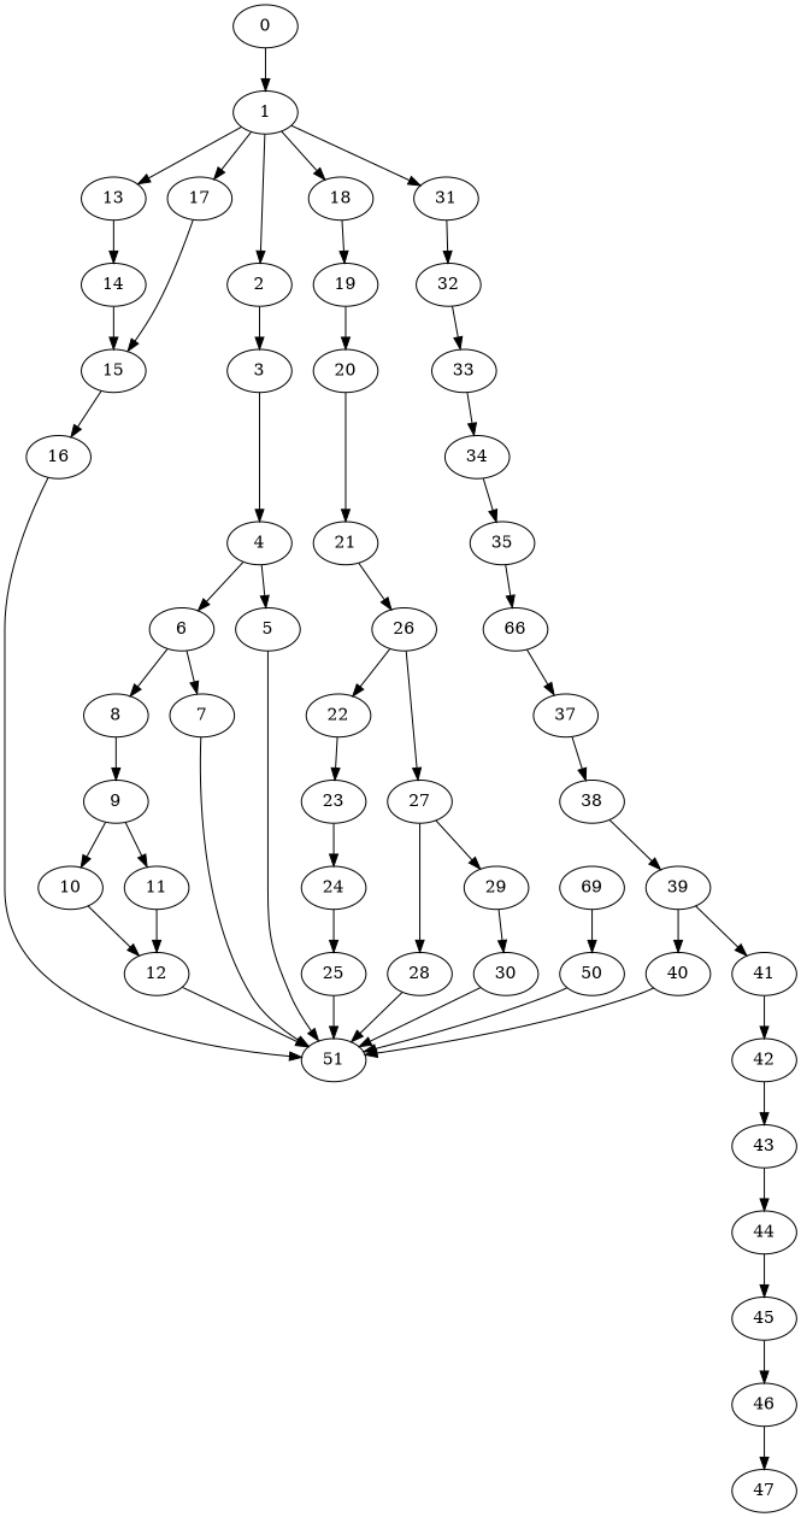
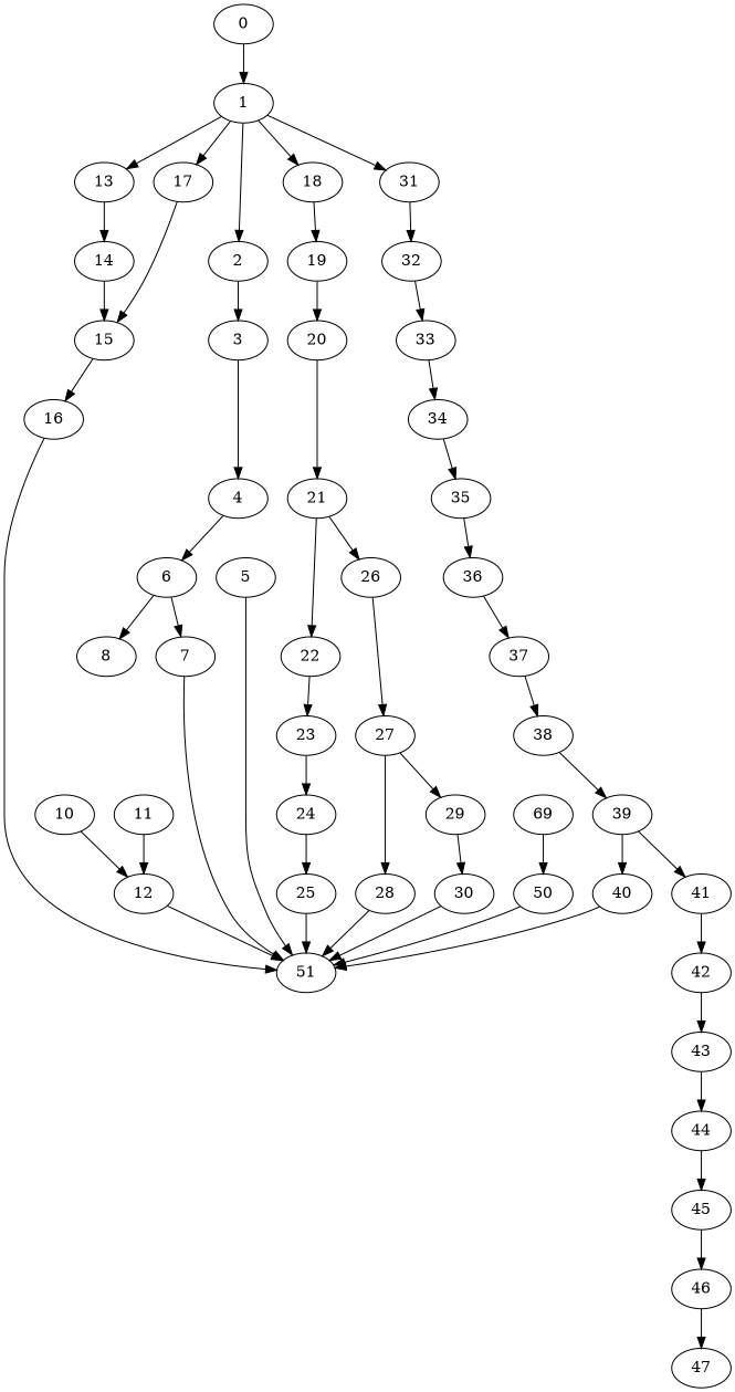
  strict digraph {
    0
    1
    2
    13
    17
    18
    31
    3
    14
    15
    19
    32
    4
    16
    20
    33
    5
    6
    51
    7
    8
-   9
    10
    11
    12
    21
    22
    26
    23
    27
    24
    28
    29
    25
    30
    34
    35
-   36 [label=66]
+   36
    37
    38
    39
    40
    41
    42
    43
    44
    45
    46
    47
    n50 [label=69]
    50
    0 -> 1
    1 -> 2
    1 -> 13
    1 -> 17
    1 -> 18
    1 -> 31
    2 -> 3
    13 -> 14
    17 -> 15
    18 -> 19
    31 -> 32
    3 -> 4
    14 -> 15
    15 -> 16
    19 -> 20
    32 -> 33
-   4 -> 5
    4 -> 6
    16 -> 51
    20 -> 21
    33 -> 34
    5 -> 51
    6 -> 7
    6 -> 8
    7 -> 51
-   8 -> 9
-   9 -> 10
-   9 -> 11
    10 -> 12
    11 -> 12
    12 -> 51
-   26 -> 22
+   21 -> 22
    21 -> 26
    22 -> 23
    26 -> 27
    23 -> 24
    27 -> 28
    27 -> 29
    24 -> 25
    28 -> 51
    29 -> 30
    25 -> 51
    30 -> 51
    34 -> 35
    35 -> 36
    36 -> 37
    37 -> 38
    38 -> 39
    39 -> 40
    39 -> 41
    40 -> 51
    41 -> 42
    42 -> 43
    43 -> 44
    44 -> 45
    45 -> 46
    46 -> 47
    n50 -> 50
    50 -> 51
  }
